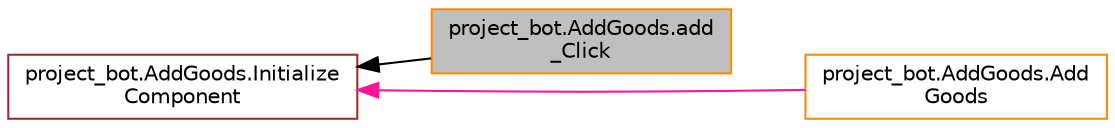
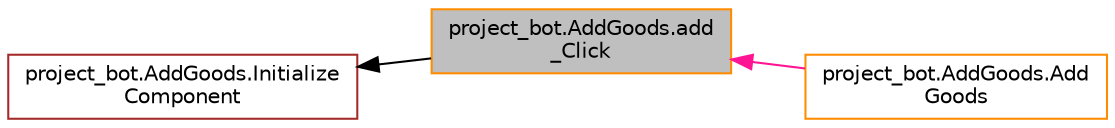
  digraph {
    rankdir=LR
    node [color=darkorange fillcolor=white fontname=Helvetica fontsize=10 shape=record style=filled]
    edge [dir=back fontname=Helvetica fontsize=10 labelfontname=Helvetica labelfontsize=10 style=solid]
    n1 [fillcolor=grey75 fontcolor=black height=0.2 label="project_bot.AddGoods.add\l_Click" width=0.4]
    n2 [color=brown height=0.2 label="project_bot.AddGoods.Initialize\lComponent" width=0.4]
    n3 [height=0.2 label="project_bot.AddGoods.Add\lGoods" width=0.4]
    n2 -> n1 [color=black]
-   n2 -> n3 [color=deeppink]
+   n1 -> n3 [color=deeppink]
  }
